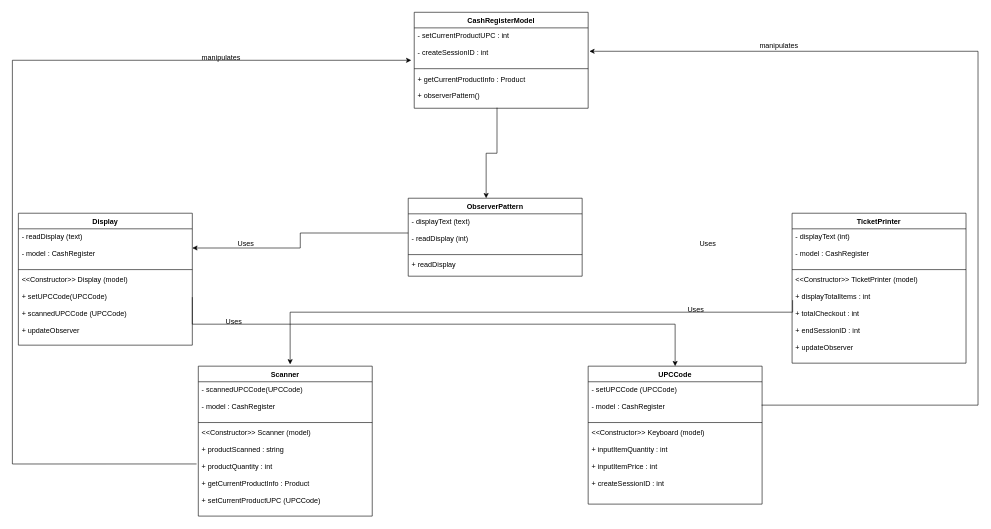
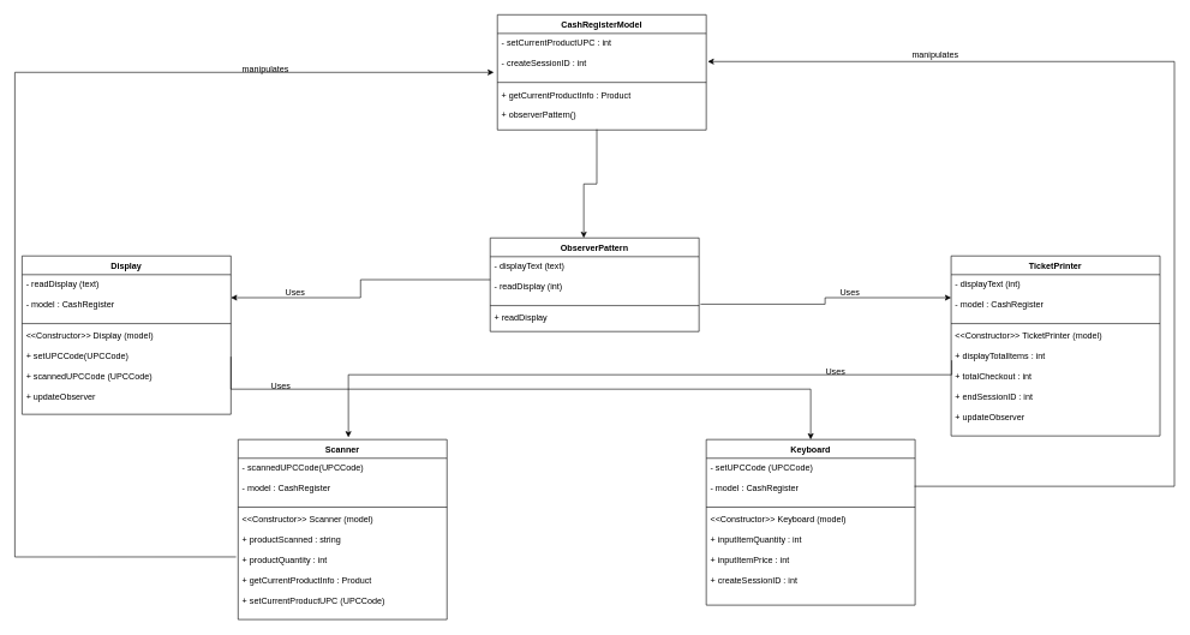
  <mxCell id="0" />
  <mxCell id="1" parent="0" />
  <mxCell id="2" value="CashRegisterModel" style="swimlane;fontStyle=1;align=center;verticalAlign=top;childLayout=stackLayout;horizontal=1;startSize=26;horizontalStack=0;resizeParent=1;resizeParentMax=0;resizeLast=0;collapsible=1;marginBottom=0;" vertex="1" parent="1"><mxGeometry x="690" y="20" width="290" height="160" as="geometry" /></mxCell>
  <mxCell id="3" value="- setCurrentProductUPC : int &#10;&#10;- createSessionID : int " style="text;strokeColor=none;fillColor=none;align=left;verticalAlign=top;spacingLeft=4;spacingRight=4;overflow=hidden;rotatable=0;points=[[0,0.5],[1,0.5]];portConstraint=eastwest;" vertex="1" parent="2"><mxGeometry y="26" width="290" height="64" as="geometry" /></mxCell>
  <mxCell id="4" value="" style="line;strokeWidth=1;fillColor=none;align=left;verticalAlign=middle;spacingTop=-1;spacingLeft=3;spacingRight=3;rotatable=0;labelPosition=right;points=[];portConstraint=eastwest;" vertex="1" parent="2"><mxGeometry y="90" width="290" height="8" as="geometry" /></mxCell>
  <mxCell id="5" value="+ getCurrentProductInfo : Product&#10;&#10;+ observerPattern()" style="text;strokeColor=none;fillColor=none;align=left;verticalAlign=top;spacingLeft=4;spacingRight=4;overflow=hidden;rotatable=0;points=[[0,0.5],[1,0.5]];portConstraint=eastwest;" vertex="1" parent="2"><mxGeometry y="98" width="290" height="62" as="geometry" /></mxCell>
  <mxCell id="6" value="Display" style="swimlane;fontStyle=1;align=center;verticalAlign=top;childLayout=stackLayout;horizontal=1;startSize=26;horizontalStack=0;resizeParent=1;resizeParentMax=0;resizeLast=0;collapsible=1;marginBottom=0;" vertex="1" parent="1"><mxGeometry x="30" y="355" width="290" height="220" as="geometry" /></mxCell>
  <mxCell id="7" value="- readDisplay (text)&#10;&#10;- model : CashRegister" style="text;strokeColor=none;fillColor=none;align=left;verticalAlign=top;spacingLeft=4;spacingRight=4;overflow=hidden;rotatable=0;points=[[0,0.5],[1,0.5]];portConstraint=eastwest;" vertex="1" parent="6"><mxGeometry y="26" width="290" height="64" as="geometry" /></mxCell>
  <mxCell id="8" value="" style="line;strokeWidth=1;fillColor=none;align=left;verticalAlign=middle;spacingTop=-1;spacingLeft=3;spacingRight=3;rotatable=0;labelPosition=right;points=[];portConstraint=eastwest;" vertex="1" parent="6"><mxGeometry y="90" width="290" height="8" as="geometry" /></mxCell>
  <mxCell id="9" value="&lt;&lt;Constructor&gt;&gt; Display (model)&#10;&#10;+ setUPCCode(UPCCode)&#10;&#10;+ scannedUPCCode (UPCCode)&#10;&#10;+ updateObserver" style="text;strokeColor=none;fillColor=none;align=left;verticalAlign=top;spacingLeft=4;spacingRight=4;overflow=hidden;rotatable=0;points=[[0,0.5],[1,0.5]];portConstraint=eastwest;" vertex="1" parent="6"><mxGeometry y="98" width="290" height="122" as="geometry" /></mxCell>
  <mxCell id="10" value="TicketPrinter" style="swimlane;fontStyle=1;align=center;verticalAlign=top;childLayout=stackLayout;horizontal=1;startSize=26;horizontalStack=0;resizeParent=1;resizeParentMax=0;resizeLast=0;collapsible=1;marginBottom=0;" vertex="1" parent="1"><mxGeometry x="1320" y="355" width="290" height="250" as="geometry" /></mxCell>
  <mxCell id="11" value="- displayText (int)&#10;&#10;- model : CashRegister" style="text;strokeColor=none;fillColor=none;align=left;verticalAlign=top;spacingLeft=4;spacingRight=4;overflow=hidden;rotatable=0;points=[[0,0.5],[1,0.5]];portConstraint=eastwest;" vertex="1" parent="10"><mxGeometry y="26" width="290" height="64" as="geometry" /></mxCell>
  <mxCell id="12" value="" style="line;strokeWidth=1;fillColor=none;align=left;verticalAlign=middle;spacingTop=-1;spacingLeft=3;spacingRight=3;rotatable=0;labelPosition=right;points=[];portConstraint=eastwest;" vertex="1" parent="10"><mxGeometry y="90" width="290" height="8" as="geometry" /></mxCell>
  <mxCell id="13" value="&lt;&lt;Constructor&gt;&gt; TicketPrinter (model)&#10;&#10;+ displayTotalItems : int&#10;&#10;+ totalCheckout : int&#10;&#10;+ endSessionID : int&#10;&#10;+ updateObserver &#10;" style="text;strokeColor=none;fillColor=none;align=left;verticalAlign=top;spacingLeft=4;spacingRight=4;overflow=hidden;rotatable=0;points=[[0,0.5],[1,0.5]];portConstraint=eastwest;" vertex="1" parent="10"><mxGeometry y="98" width="290" height="152" as="geometry" /></mxCell>
  <mxCell id="14" value="Scanner" style="swimlane;fontStyle=1;align=center;verticalAlign=top;childLayout=stackLayout;horizontal=1;startSize=26;horizontalStack=0;resizeParent=1;resizeParentMax=0;resizeLast=0;collapsible=1;marginBottom=0;" vertex="1" parent="1"><mxGeometry x="330" y="610" width="290" height="250" as="geometry" /></mxCell>
  <mxCell id="15" value="- scannedUPCCode(UPCCode)&#10;&#10;- model : CashRegister" style="text;strokeColor=none;fillColor=none;align=left;verticalAlign=top;spacingLeft=4;spacingRight=4;overflow=hidden;rotatable=0;points=[[0,0.5],[1,0.5]];portConstraint=eastwest;" vertex="1" parent="14"><mxGeometry y="26" width="290" height="64" as="geometry" /></mxCell>
  <mxCell id="16" value="" style="line;strokeWidth=1;fillColor=none;align=left;verticalAlign=middle;spacingTop=-1;spacingLeft=3;spacingRight=3;rotatable=0;labelPosition=right;points=[];portConstraint=eastwest;" vertex="1" parent="14"><mxGeometry y="90" width="290" height="8" as="geometry" /></mxCell>
  <mxCell id="17" value="&lt;&lt;Constructor&gt;&gt; Scanner (model)&#10;&#10;+ productScanned : string&#10;&#10;+ productQuantity : int&#10;&#10;+ getCurrentProductInfo : Product&#10;&#10;+ setCurrentProductUPC (UPCCode)" style="text;strokeColor=none;fillColor=none;align=left;verticalAlign=top;spacingLeft=4;spacingRight=4;overflow=hidden;rotatable=0;points=[[0,0.5],[1,0.5]];portConstraint=eastwest;" vertex="1" parent="14"><mxGeometry y="98" width="290" height="152" as="geometry" /></mxCell>
- <mxCell id="18" value="UPCCode" style="swimlane;fontStyle=1;align=center;verticalAlign=top;childLayout=stackLayout;horizontal=1;startSize=26;horizontalStack=0;resizeParent=1;resizeParentMax=0;resizeLast=0;collapsible=1;marginBottom=0;" vertex="1" parent="1"><mxGeometry x="980" y="610" width="290" height="230" as="geometry" /></mxCell>
+ <mxCell id="18" value="Keyboard" style="swimlane;fontStyle=1;align=center;verticalAlign=top;childLayout=stackLayout;horizontal=1;startSize=26;horizontalStack=0;resizeParent=1;resizeParentMax=0;resizeLast=0;collapsible=1;marginBottom=0;" vertex="1" parent="1"><mxGeometry x="980" y="610" width="290" height="230" as="geometry" /></mxCell>
  <mxCell id="19" value="- setUPCCode (UPCCode)&#10;&#10;- model : CashRegister" style="text;strokeColor=none;fillColor=none;align=left;verticalAlign=top;spacingLeft=4;spacingRight=4;overflow=hidden;rotatable=0;points=[[0,0.5],[1,0.5]];portConstraint=eastwest;" vertex="1" parent="18"><mxGeometry y="26" width="290" height="64" as="geometry" /></mxCell>
  <mxCell id="20" value="" style="line;strokeWidth=1;fillColor=none;align=left;verticalAlign=middle;spacingTop=-1;spacingLeft=3;spacingRight=3;rotatable=0;labelPosition=right;points=[];portConstraint=eastwest;" vertex="1" parent="18"><mxGeometry y="90" width="290" height="8" as="geometry" /></mxCell>
  <mxCell id="21" value="&lt;&lt;Constructor&gt;&gt; Keyboard (model)&#10;&#10;+ inputItemQuantity : int&#10;&#10;+ inputItemPrice : int &#10;&#10;+ createSessionID : int &#10;" style="text;strokeColor=none;fillColor=none;align=left;verticalAlign=top;spacingLeft=4;spacingRight=4;overflow=hidden;rotatable=0;points=[[0,0.5],[1,0.5]];portConstraint=eastwest;" vertex="1" parent="18"><mxGeometry y="98" width="290" height="132" as="geometry" /></mxCell>
  <mxCell id="22" value="ObserverPattern" style="swimlane;fontStyle=1;align=center;verticalAlign=top;childLayout=stackLayout;horizontal=1;startSize=26;horizontalStack=0;resizeParent=1;resizeParentMax=0;resizeLast=0;collapsible=1;marginBottom=0;" vertex="1" parent="1"><mxGeometry x="680" y="330" width="290" height="130" as="geometry" /></mxCell>
  <mxCell id="23" value="- displayText (text)&#10;&#10;- readDisplay (int)" style="text;strokeColor=none;fillColor=none;align=left;verticalAlign=top;spacingLeft=4;spacingRight=4;overflow=hidden;rotatable=0;points=[[0,0.5],[1,0.5]];portConstraint=eastwest;" vertex="1" parent="22"><mxGeometry y="26" width="290" height="64" as="geometry" /></mxCell>
  <mxCell id="24" value="" style="line;strokeWidth=1;fillColor=none;align=left;verticalAlign=middle;spacingTop=-1;spacingLeft=3;spacingRight=3;rotatable=0;labelPosition=right;points=[];portConstraint=eastwest;" vertex="1" parent="22"><mxGeometry y="90" width="290" height="8" as="geometry" /></mxCell>
  <mxCell id="25" value="+ readDisplay " style="text;strokeColor=none;fillColor=none;align=left;verticalAlign=top;spacingLeft=4;spacingRight=4;overflow=hidden;rotatable=0;points=[[0,0.5],[1,0.5]];portConstraint=eastwest;" vertex="1" parent="22"><mxGeometry y="98" width="290" height="32" as="geometry" /></mxCell>
  <mxCell id="26" value="" style="endArrow=classic;html=1;rounded=0;edgeStyle=orthogonalEdgeStyle;exitX=0.476;exitY=0.984;exitDx=0;exitDy=0;exitPerimeter=0;entryX=0.448;entryY=0;entryDx=0;entryDy=0;entryPerimeter=0;" edge="1" parent="1" source="5" target="22"><mxGeometry width="50" height="50" relative="1" as="geometry"><mxPoint x="810" y="260" as="sourcePoint" /><mxPoint x="860" y="210" as="targetPoint" /></mxGeometry></mxCell>
+ <mxCell id="27" value="" style="endArrow=classic;html=1;rounded=0;edgeStyle=orthogonalEdgeStyle;exitX=1.007;exitY=1.031;exitDx=0;exitDy=0;exitPerimeter=0;" edge="1" parent="1" source="23" target="11"><mxGeometry width="50" height="50" relative="1" as="geometry"><mxPoint x="1130" y="300" as="sourcePoint" /><mxPoint x="1180" y="250" as="targetPoint" /></mxGeometry></mxCell>
  <mxCell id="28" value="" style="endArrow=classic;html=1;rounded=0;edgeStyle=orthogonalEdgeStyle;exitX=0;exitY=0.5;exitDx=0;exitDy=0;entryX=1;entryY=0.5;entryDx=0;entryDy=0;" edge="1" parent="1" source="23" target="7"><mxGeometry width="50" height="50" relative="1" as="geometry"><mxPoint x="480" y="310" as="sourcePoint" /><mxPoint x="530" y="260" as="targetPoint" /></mxGeometry></mxCell>
  <mxCell id="29" value="" style="endArrow=classic;html=1;rounded=0;edgeStyle=orthogonalEdgeStyle;exitX=1;exitY=0.344;exitDx=0;exitDy=0;exitPerimeter=0;entryX=0.5;entryY=0;entryDx=0;entryDy=0;" edge="1" parent="1" source="9" target="18"><mxGeometry width="50" height="50" relative="1" as="geometry"><mxPoint x="450" y="505" as="sourcePoint" /><mxPoint x="500" y="455" as="targetPoint" /><Array as="points"><mxPoint x="320" y="540" /><mxPoint x="1125" y="540" /></Array></mxGeometry></mxCell>
  <mxCell id="30" value="" style="endArrow=classic;html=1;rounded=0;edgeStyle=orthogonalEdgeStyle;exitX=0.003;exitY=0.309;exitDx=0;exitDy=0;exitPerimeter=0;entryX=0.528;entryY=-0.012;entryDx=0;entryDy=0;entryPerimeter=0;" edge="1" parent="1" source="13" target="14"><mxGeometry width="50" height="50" relative="1" as="geometry"><mxPoint x="590" y="550" as="sourcePoint" /><mxPoint x="640" y="500" as="targetPoint" /><Array as="points"><mxPoint x="1321" y="520" /><mxPoint x="483" y="520" /></Array></mxGeometry></mxCell>
  <mxCell id="31" value="" style="endArrow=classic;html=1;rounded=0;edgeStyle=orthogonalEdgeStyle;exitX=-0.01;exitY=0.428;exitDx=0;exitDy=0;exitPerimeter=0;entryX=-0.017;entryY=0.844;entryDx=0;entryDy=0;entryPerimeter=0;" edge="1" parent="1" source="17" target="3"><mxGeometry width="50" height="50" relative="1" as="geometry"><mxPoint x="160" y="720" as="sourcePoint" /><mxPoint x="210" y="670" as="targetPoint" /><Array as="points"><mxPoint x="20" y="773" /><mxPoint x="20" y="100" /></Array></mxGeometry></mxCell>
  <mxCell id="32" value="" style="endArrow=classic;html=1;rounded=0;edgeStyle=orthogonalEdgeStyle;exitX=0.997;exitY=0.609;exitDx=0;exitDy=0;exitPerimeter=0;entryX=1.007;entryY=0.609;entryDx=0;entryDy=0;entryPerimeter=0;" edge="1" parent="1" source="19" target="3"><mxGeometry width="50" height="50" relative="1" as="geometry"><mxPoint x="1390" y="780" as="sourcePoint" /><mxPoint x="1440" y="730" as="targetPoint" /><Array as="points"><mxPoint x="1630" y="675" /><mxPoint x="1630" y="85" /></Array></mxGeometry></mxCell>
  <mxCell id="33" value="manipulates" style="text;strokeColor=none;fillColor=none;align=left;verticalAlign=middle;spacingLeft=4;spacingRight=4;overflow=hidden;points=[[0,0.5],[1,0.5]];portConstraint=eastwest;rotatable=0;" vertex="1" parent="1"><mxGeometry x="330" y="80" width="80" height="30" as="geometry" /></mxCell>
  <mxCell id="34" value="manipulates" style="text;strokeColor=none;fillColor=none;align=left;verticalAlign=middle;spacingLeft=4;spacingRight=4;overflow=hidden;points=[[0,0.5],[1,0.5]];portConstraint=eastwest;rotatable=0;" vertex="1" parent="1"><mxGeometry x="1260" y="60" width="80" height="30" as="geometry" /></mxCell>
  <mxCell id="35" value="Uses" style="text;strokeColor=none;fillColor=none;align=left;verticalAlign=middle;spacingLeft=4;spacingRight=4;overflow=hidden;points=[[0,0.5],[1,0.5]];portConstraint=eastwest;rotatable=0;" vertex="1" parent="1"><mxGeometry x="1160" y="390" width="80" height="30" as="geometry" /></mxCell>
  <mxCell id="36" value="Uses" style="text;strokeColor=none;fillColor=none;align=left;verticalAlign=middle;spacingLeft=4;spacingRight=4;overflow=hidden;points=[[0,0.5],[1,0.5]];portConstraint=eastwest;rotatable=0;" vertex="1" parent="1"><mxGeometry x="390" y="390" width="80" height="30" as="geometry" /></mxCell>
  <mxCell id="37" value="Uses" style="text;strokeColor=none;fillColor=none;align=left;verticalAlign=middle;spacingLeft=4;spacingRight=4;overflow=hidden;points=[[0,0.5],[1,0.5]];portConstraint=eastwest;rotatable=0;" vertex="1" parent="1"><mxGeometry x="1140" y="500" width="80" height="30" as="geometry" /></mxCell>
  <mxCell id="38" value="Uses" style="text;strokeColor=none;fillColor=none;align=left;verticalAlign=middle;spacingLeft=4;spacingRight=4;overflow=hidden;points=[[0,0.5],[1,0.5]];portConstraint=eastwest;rotatable=0;" vertex="1" parent="1"><mxGeometry x="370" y="520" width="80" height="30" as="geometry" /></mxCell>
